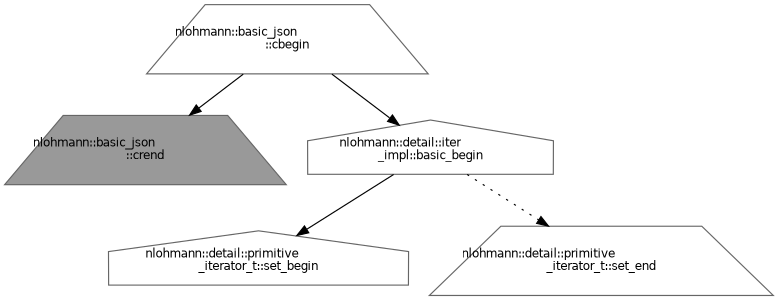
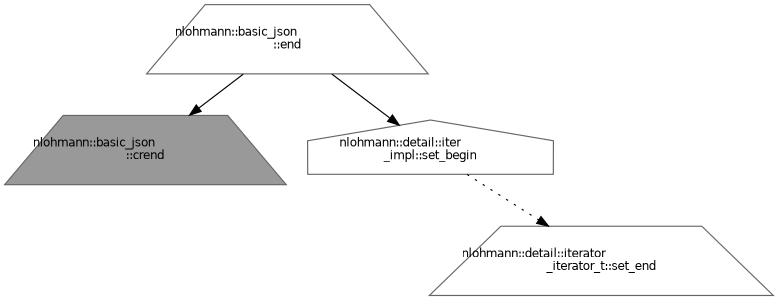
  digraph {
    rankdir=TB
    node [color=grey40 fillcolor=white fontname=Helvetica fontsize=10 shape=trapezium style=filled]
    edge [color=black fontname=Helvetica fontsize=10 labelfontname=Helvetica labelfontsize=10 style=solid]
    n1 [color=gray40 fillcolor=grey60 fontcolor=black height=0.2 label="nlohmann::basic_json\l::crend" width=0.4]
-   n2 [height=0.2 label="nlohmann::basic_json\l::cbegin" width=0.4]
-   n3 [height=0.2 label="nlohmann::detail::iter\l_impl::basic_begin" shape=house width=0.4]
-   n4 [height=0.2 label="nlohmann::detail::primitive\l_iterator_t::set_begin" shape=house width=0.4]
-   n5 [height=0.2 label="nlohmann::detail::primitive\l_iterator_t::set_end" width=0.4]
+   n2 [height=0.2 label="nlohmann::basic_json\l::end" width=0.4]
+   n3 [height=0.2 label="nlohmann::detail::iter\l_impl::set_begin" shape=house width=0.4]
+   n5 [height=0.2 label="nlohmann::detail::iterator\l_iterator_t::set_end" width=0.4]
    n2 -> n1
    n2 -> n3
-   n3 -> n4
    n3 -> n5 [style=dotted]
  }
